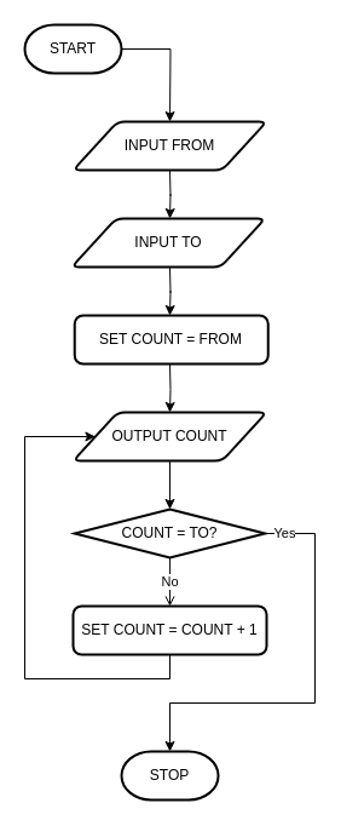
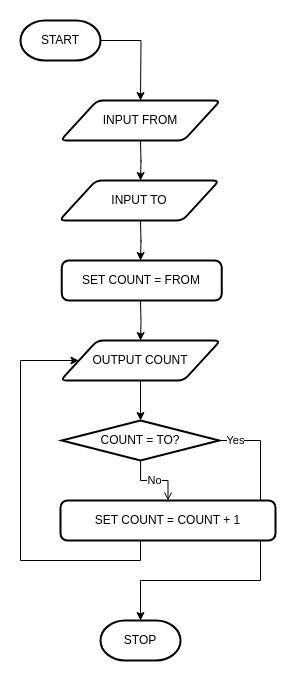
  <mxCell id="0" />
  <mxCell id="1" parent="0" />
  <mxCell id="2" style="edgeStyle=orthogonalEdgeStyle;rounded=0;orthogonalLoop=1;jettySize=auto;html=1;entryX=0.5;entryY=0;entryDx=0;entryDy=0;entryPerimeter=0;" parent="1" source="3" target="8" edge="1"><mxGeometry relative="1" as="geometry" /></mxCell>
  <mxCell id="3" value="OUTPUT COUNT" style="shape=parallelogram;html=1;strokeWidth=2;perimeter=parallelogramPerimeter;whiteSpace=wrap;rounded=1;arcSize=12;size=0.23;" parent="1" vertex="1"><mxGeometry x="60.03" y="340" width="160" height="40" as="geometry" /></mxCell>
  <mxCell id="4" style="edgeStyle=orthogonalEdgeStyle;rounded=0;orthogonalLoop=1;jettySize=auto;html=1;entryX=0.5;entryY=0;entryDx=0;entryDy=0;" parent="1" source="5" edge="1"><mxGeometry relative="1" as="geometry"><mxPoint x="140" y="100" as="targetPoint" /></mxGeometry></mxCell>
  <mxCell id="5" value="START" style="strokeWidth=2;html=1;shape=mxgraph.flowchart.terminator;whiteSpace=wrap;" parent="1" vertex="1"><mxGeometry x="20" y="20" width="80" height="40" as="geometry" /></mxCell>
  <mxCell id="6" value="Yes" style="edgeStyle=orthogonalEdgeStyle;rounded=0;orthogonalLoop=1;jettySize=auto;html=1;entryX=0.5;entryY=0;entryDx=0;entryDy=0;entryPerimeter=0;exitX=1;exitY=0.5;exitDx=0;exitDy=0;exitPerimeter=0;" parent="1" source="8" target="9" edge="1"><mxGeometry x="-0.904" relative="1" as="geometry"><mxPoint x="290" y="470" as="targetPoint" /><Array as="points"><mxPoint x="260" y="440" /><mxPoint x="260" y="580" /><mxPoint x="140" y="580" /></Array><mxPoint as="offset" /></mxGeometry></mxCell>
  <mxCell id="7" value="No" style="edgeStyle=orthogonalEdgeStyle;rounded=0;orthogonalLoop=1;jettySize=auto;html=1;entryX=0.5;entryY=0;entryDx=0;entryDy=0;endArrow=open;" parent="1" source="8" target="11" edge="1"><mxGeometry relative="1" as="geometry" /></mxCell>
  <mxCell id="8" value="COUNT = TO?" style="strokeWidth=2;html=1;shape=mxgraph.flowchart.decision;whiteSpace=wrap;" parent="1" vertex="1"><mxGeometry x="61.25" y="420" width="157.5" height="40" as="geometry" /></mxCell>
  <mxCell id="9" value="STOP" style="strokeWidth=2;html=1;shape=mxgraph.flowchart.terminator;whiteSpace=wrap;" parent="1" vertex="1"><mxGeometry x="100.03" y="620" width="80" height="40" as="geometry" /></mxCell>
  <mxCell id="10" style="edgeStyle=orthogonalEdgeStyle;rounded=0;orthogonalLoop=1;jettySize=auto;html=1;entryX=0;entryY=0.5;entryDx=0;entryDy=0;" parent="1" source="11" target="3" edge="1"><mxGeometry relative="1" as="geometry"><mxPoint x="140.03" y="700" as="targetPoint" /><Array as="points"><mxPoint x="140" y="560" /><mxPoint x="20" y="560" /><mxPoint x="20" y="360" /></Array></mxGeometry></mxCell>
- <mxCell id="11" value="SET COUNT = COUNT + 1" style="rounded=1;whiteSpace=wrap;html=1;absoluteArcSize=1;arcSize=14;strokeWidth=2;" parent="1" vertex="1"><mxGeometry x="60" y="500" width="160" height="40" as="geometry" /></mxCell>
+ <mxCell id="11" value="SET COUNT = COUNT + 1" style="rounded=1;whiteSpace=wrap;html=1;absoluteArcSize=1;arcSize=14;strokeWidth=2;" parent="1" vertex="1"><mxGeometry x="60" y="500" width="215" height="40" as="geometry" /></mxCell>
  <mxCell id="12" value="" style="edgeStyle=orthogonalEdgeStyle;rounded=0;orthogonalLoop=1;jettySize=auto;html=1;" edge="1" parent="1"><mxGeometry relative="1" as="geometry"><mxPoint x="140" y="220" as="sourcePoint" /><mxPoint x="140" y="260" as="targetPoint" /></mxGeometry></mxCell>
  <mxCell id="13" style="edgeStyle=orthogonalEdgeStyle;rounded=0;orthogonalLoop=1;jettySize=auto;html=1;entryX=0.5;entryY=0;entryDx=0;entryDy=0;" edge="1" parent="1"><mxGeometry relative="1" as="geometry"><mxPoint x="140" y="140" as="sourcePoint" /><mxPoint x="140" y="180" as="targetPoint" /></mxGeometry></mxCell>
  <mxCell id="14" value="" style="edgeStyle=orthogonalEdgeStyle;rounded=0;orthogonalLoop=1;jettySize=auto;html=1;" edge="1" parent="1" target="3"><mxGeometry relative="1" as="geometry"><mxPoint x="140" y="300" as="sourcePoint" /></mxGeometry></mxCell>
  <mxCell id="15" value="INPUT FROM" style="shape=parallelogram;html=1;strokeWidth=2;perimeter=parallelogramPerimeter;whiteSpace=wrap;rounded=1;arcSize=12;size=0.23;" vertex="1" parent="1"><mxGeometry x="60" y="100" width="160" height="40" as="geometry" /></mxCell>
  <mxCell id="16" value="&lt;div&gt;INPUT TO&lt;/div&gt;" style="shape=parallelogram;html=1;strokeWidth=2;perimeter=parallelogramPerimeter;whiteSpace=wrap;rounded=1;arcSize=12;size=0.23;" vertex="1" parent="1"><mxGeometry x="58.75" y="180" width="160" height="40" as="geometry" /></mxCell>
  <mxCell id="17" value="SET COUNT = FROM" style="rounded=1;whiteSpace=wrap;html=1;absoluteArcSize=1;arcSize=14;strokeWidth=2;" vertex="1" parent="1"><mxGeometry x="61.25" y="260" width="160" height="40" as="geometry" /></mxCell>
